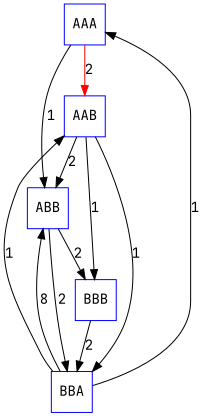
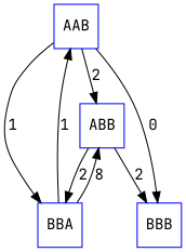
  digraph {
    fontname="JetBrains Mono"
    rankdir=TB
    node [color=blue fontname="JetBrains Mono" shape=square]
    edge [fontname="JetBrains Mono"]
-   n1 [label=AAA]
    n2 [label=AAB]
    n3 [label=ABB]
    n4 [label=BBA]
    n5 [label=BBB]
-   n1 -> n2 [color=red label=2]
-   n1 -> n3 [label=1]
    n2 -> n3 [label=2]
    n2 -> n4 [label=1]
-   n2 -> n5 [label=1]
+   n2 -> n5 [label=0]
    n3 -> n4 [label=2]
    n3 -> n5 [label=2]
-   n4 -> n1 [label=1]
    n4 -> n2 [label=1]
    n4 -> n3 [label=8]
-   n5 -> n4 [label=2]
  }
